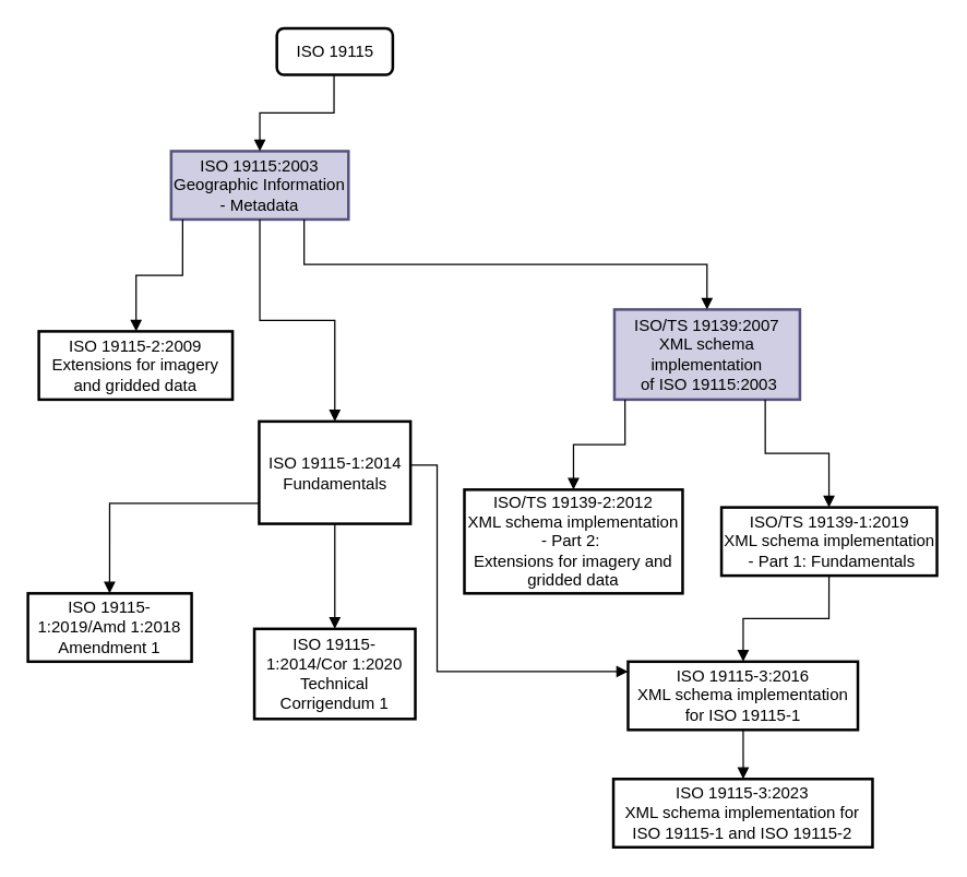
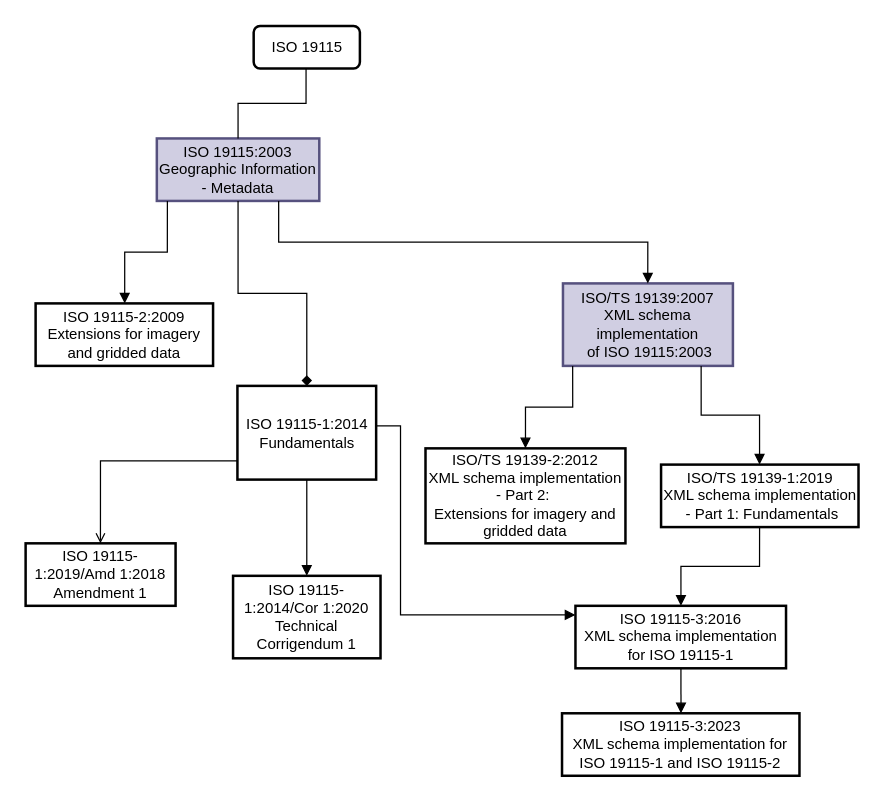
  <mxCell id="0" />
  <mxCell id="1" parent="0" />
  <mxCell id="2" value="ISO 19115" style="whiteSpace=wrap;strokeWidth=2;labelBackgroundColor=none;rounded=1;" vertex="1" parent="1"><mxGeometry x="202.5" y="20" width="85" height="34" as="geometry" /></mxCell>
  <mxCell id="3" value="ISO 19115:2003&#10;Geographic Information - Metadata" style="whiteSpace=wrap;strokeWidth=2;labelBackgroundColor=none;fillColor=#d0cee2;strokeColor=#56517e;" vertex="1" parent="1"><mxGeometry x="125" y="110" width="130" height="50" as="geometry" /></mxCell>
  <mxCell id="4" value="ISO 19115-1:2014&#10;Fundamentals" style="whiteSpace=wrap;strokeWidth=2;labelBackgroundColor=none;" vertex="1" parent="1"><mxGeometry x="189.5" y="308" width="111" height="75" as="geometry" /></mxCell>
  <mxCell id="5" value="ISO 19115-1:2019/Amd 1:2018&#10;Amendment 1" style="whiteSpace=wrap;strokeWidth=2;labelBackgroundColor=none;" vertex="1" parent="1"><mxGeometry x="20" y="434" width="120" height="50" as="geometry" /></mxCell>
  <mxCell id="6" value="ISO 19115-1:2014/Cor 1:2020&#10;Technical Corrigendum 1" style="whiteSpace=wrap;strokeWidth=2;treeMoving=1;labelBackgroundColor=none;" vertex="1" parent="1"><mxGeometry x="186" y="460" width="118" height="66" as="geometry" /></mxCell>
  <mxCell id="7" value="ISO 19115-2:2009&#10;Extensions for imagery and gridded data" style="whiteSpace=wrap;strokeWidth=2;labelBackgroundColor=none;" vertex="1" parent="1"><mxGeometry x="28" y="242" width="142" height="50" as="geometry" /></mxCell>
  <mxCell id="8" value="ISO/TS 19139:2007&#10;XML schema implementation&#10; of ISO 19115:2003" style="whiteSpace=wrap;strokeWidth=2;labelBackgroundColor=none;fillColor=#d0cee2;strokeColor=#56517e;" vertex="1" parent="1"><mxGeometry x="450" y="226" width="136" height="66" as="geometry" /></mxCell>
  <mxCell id="9" value="ISO/TS 19139-2:2012&#10;XML schema implementation - Part 2: &#10;Extensions for imagery and gridded data" style="whiteSpace=wrap;strokeWidth=2;labelBackgroundColor=none;" vertex="1" parent="1"><mxGeometry x="340" y="358" width="160" height="76" as="geometry" /></mxCell>
  <mxCell id="10" value="ISO/TS 19139-1:2019&#10;XML schema implementation&#10; - Part 1: Fundamentals" style="whiteSpace=wrap;strokeWidth=2;labelBackgroundColor=none;" vertex="1" parent="1"><mxGeometry x="528.5" y="371" width="158" height="50" as="geometry" /></mxCell>
  <mxCell id="11" value="ISO 19115-3:2016&#10;XML schema implementation for ISO 19115-1" style="whiteSpace=wrap;strokeWidth=2;labelBackgroundColor=none;" vertex="1" parent="1"><mxGeometry x="460" y="484" width="168.5" height="50" as="geometry" /></mxCell>
  <mxCell id="12" value="ISO 19115-3:2023&#10;XML schema implementation for ISO 19115-1 and ISO 19115-2" style="whiteSpace=wrap;strokeWidth=2;labelBackgroundColor=none;" vertex="1" parent="1"><mxGeometry x="449.25" y="570" width="190" height="50" as="geometry" /></mxCell>
- <mxCell id="13" value="" style="startArrow=none;endArrow=block;exitX=0.493;exitY=1;entryX=0.5;entryY=0;rounded=0;labelBackgroundColor=none;fontColor=default;edgeStyle=orthogonalEdgeStyle;" edge="1" parent="1" source="2" target="3"><mxGeometry relative="1" as="geometry" /></mxCell>
+ <mxCell id="13" value="" style="startArrow=none;endArrow=none;exitX=0.493;exitY=1;entryX=0.5;entryY=0;rounded=0;labelBackgroundColor=none;fontColor=default;edgeStyle=orthogonalEdgeStyle;" edge="1" parent="1" source="2" target="3"><mxGeometry relative="1" as="geometry" /></mxCell>
  <mxCell id="14" value="" style="startArrow=none;endArrow=block;exitX=0.065;exitY=1;entryX=0.502;entryY=0;rounded=0;labelBackgroundColor=none;fontColor=default;edgeStyle=orthogonalEdgeStyle;" edge="1" parent="1" source="3" target="7"><mxGeometry relative="1" as="geometry" /></mxCell>
  <mxCell id="15" value="" style="startArrow=none;endArrow=block;exitX=0.75;exitY=1;entryX=0.499;entryY=0;rounded=0;labelBackgroundColor=none;fontColor=default;edgeStyle=orthogonalEdgeStyle;exitDx=0;exitDy=0;" edge="1" parent="1" source="3" target="8"><mxGeometry relative="1" as="geometry" /></mxCell>
- <mxCell id="16" value="" style="startArrow=none;endArrow=block;exitX=0.5;exitY=1;rounded=0;bendable=1;orthogonal=0;noJump=1;labelBackgroundColor=none;fontColor=default;edgeStyle=orthogonalEdgeStyle;entryX=0.5;entryY=0;entryDx=0;entryDy=0;exitDx=0;exitDy=0;" edge="1" parent="1" source="3" target="4"><mxGeometry relative="1" as="geometry"><mxPoint x="334.992" y="184" as="sourcePoint" /><mxPoint x="348.821" y="300" as="targetPoint" /></mxGeometry></mxCell>
- <mxCell id="17" value="" style="startArrow=none;endArrow=block;exitX=0.001;exitY=0.799;entryX=0.499;entryY=0;rounded=0;labelBackgroundColor=none;fontColor=default;edgeStyle=orthogonalEdgeStyle;" edge="1" parent="1" source="4" target="5"><mxGeometry relative="1" as="geometry" /></mxCell>
+ <mxCell id="16" value="" style="startArrow=none;endArrow=diamond;exitX=0.5;exitY=1;rounded=0;bendable=1;orthogonal=0;noJump=1;labelBackgroundColor=none;fontColor=default;edgeStyle=orthogonalEdgeStyle;entryX=0.5;entryY=0;entryDx=0;entryDy=0;exitDx=0;exitDy=0;" edge="1" parent="1" source="3" target="4"><mxGeometry relative="1" as="geometry"><mxPoint x="334.992" y="184" as="sourcePoint" /><mxPoint x="348.821" y="300" as="targetPoint" /></mxGeometry></mxCell>
+ <mxCell id="17" value="" style="startArrow=none;endArrow=open;exitX=0.001;exitY=0.799;entryX=0.499;entryY=0;rounded=0;labelBackgroundColor=none;fontColor=default;edgeStyle=orthogonalEdgeStyle;" edge="1" parent="1" source="4" target="5"><mxGeometry relative="1" as="geometry" /></mxCell>
  <mxCell id="18" value="" style="startArrow=none;endArrow=block;entryX=0.5;entryY=0;rounded=0;labelBackgroundColor=none;fontColor=default;edgeStyle=orthogonalEdgeStyle;" edge="1" parent="1" source="4" target="6"><mxGeometry relative="1" as="geometry" /></mxCell>
  <mxCell id="19" value="" style="startArrow=none;endArrow=block;exitX=1.001;exitY=0.647;entryX=0.0;entryY=0.145;rounded=0;labelBackgroundColor=none;fontColor=default;edgeStyle=orthogonalEdgeStyle;" edge="1" parent="1" source="4" target="11"><mxGeometry relative="1" as="geometry"><Array as="points"><mxPoint x="320" y="340" /><mxPoint x="320" y="491" /></Array></mxGeometry></mxCell>
  <mxCell id="20" value="" style="startArrow=none;endArrow=block;exitX=0.501;exitY=1;entryX=0.501;entryY=0;rounded=0;labelBackgroundColor=none;fontColor=default;edgeStyle=orthogonalEdgeStyle;" edge="1" parent="1" source="11" target="12"><mxGeometry relative="1" as="geometry" /></mxCell>
  <mxCell id="21" value="" style="startArrow=none;endArrow=block;exitX=0.057;exitY=1;entryX=0.5;entryY=0;rounded=0;labelBackgroundColor=none;fontColor=default;edgeStyle=orthogonalEdgeStyle;" edge="1" parent="1" source="8" target="9"><mxGeometry relative="1" as="geometry" /></mxCell>
  <mxCell id="22" value="" style="startArrow=none;endArrow=block;exitX=0.813;exitY=1;entryX=0.499;entryY=0;rounded=0;flowAnimation=0;labelBackgroundColor=none;fontColor=default;edgeStyle=orthogonalEdgeStyle;" edge="1" parent="1" source="8" target="10"><mxGeometry relative="1" as="geometry" /></mxCell>
  <mxCell id="23" value="" style="startArrow=none;endArrow=block;exitX=0.499;exitY=1;entryX=0.501;entryY=0;rounded=0;labelBackgroundColor=none;fontColor=default;edgeStyle=orthogonalEdgeStyle;" edge="1" parent="1" source="10" target="11"><mxGeometry relative="1" as="geometry" /></mxCell>
